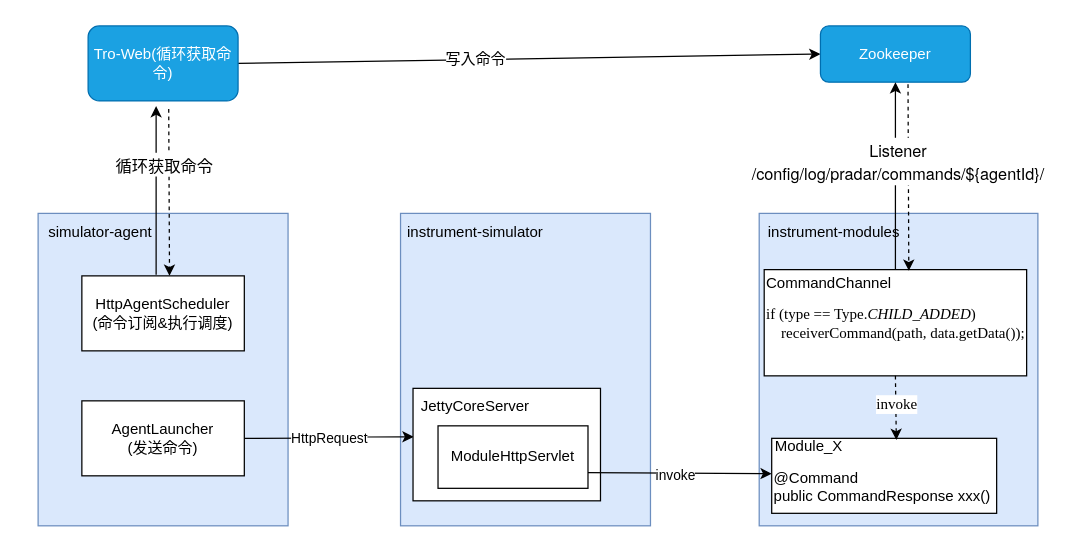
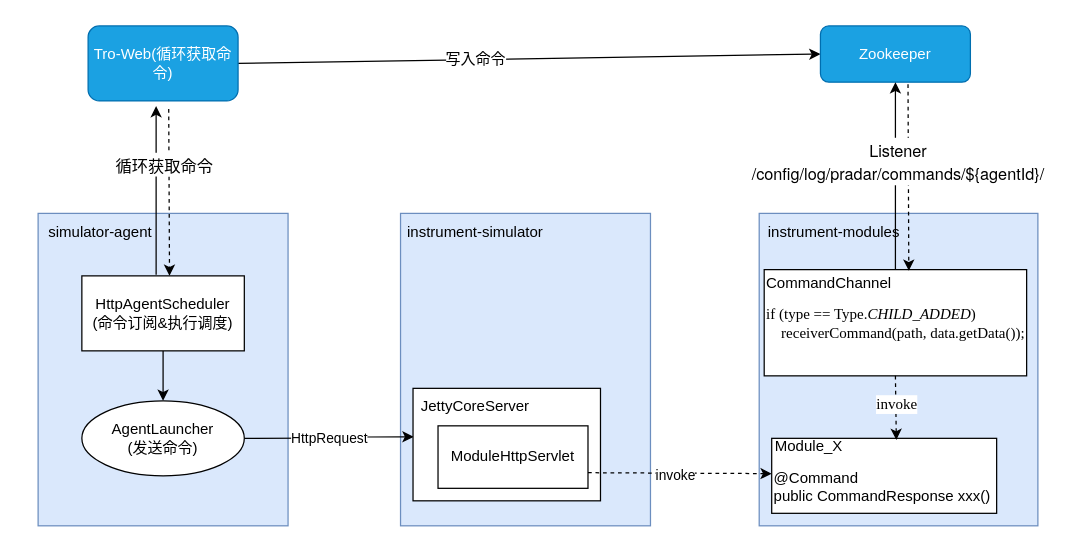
  <mxCell id="0" />
  <mxCell id="1" parent="0" />
  <mxCell id="2" value="" style="rounded=0;whiteSpace=wrap;html=1;fillColor=#dae8fc;strokeColor=#6c8ebf;" vertex="1" parent="1"><mxGeometry x="30" y="170" width="200" height="250" as="geometry" /></mxCell>
  <mxCell id="3" value="simulator-agent" style="text;html=1;strokeColor=none;fillColor=none;align=center;verticalAlign=middle;whiteSpace=wrap;rounded=0;" vertex="1" parent="1"><mxGeometry x="20" y="170" width="120" height="30" as="geometry" /></mxCell>
  <mxCell id="4" value="" style="rounded=0;whiteSpace=wrap;html=1;fillColor=#dae8fc;strokeColor=#6c8ebf;" vertex="1" parent="1"><mxGeometry x="320" y="170" width="200" height="250" as="geometry" /></mxCell>
  <mxCell id="5" value="instrument-simulator" style="text;html=1;strokeColor=none;fillColor=none;align=center;verticalAlign=middle;whiteSpace=wrap;rounded=0;" vertex="1" parent="1"><mxGeometry x="320" y="170" width="120" height="30" as="geometry" /></mxCell>
  <mxCell id="6" value="" style="rounded=0;whiteSpace=wrap;html=1;fillColor=#dae8fc;strokeColor=#6c8ebf;" vertex="1" parent="1"><mxGeometry x="607" y="170" width="223" height="250" as="geometry" /></mxCell>
  <mxCell id="7" value="instrument-modules" style="text;html=1;strokeColor=none;fillColor=none;align=center;verticalAlign=middle;whiteSpace=wrap;rounded=0;" vertex="1" parent="1"><mxGeometry x="607" y="170" width="120" height="30" as="geometry" /></mxCell>
+ <mxCell id="8" style="edgeStyle=orthogonalEdgeStyle;curved=1;rounded=0;orthogonalLoop=1;jettySize=auto;html=1;exitX=0.5;exitY=1;exitDx=0;exitDy=0;" edge="1" parent="1" source="9" target="14"><mxGeometry relative="1" as="geometry" /></mxCell>
  <mxCell id="9" value="HttpAgentScheduler&lt;br&gt;(命令订阅&amp;amp;执行调度)" style="rounded=0;whiteSpace=wrap;html=1;" vertex="1" parent="1"><mxGeometry x="65" y="220" width="130" height="60" as="geometry" /></mxCell>
  <mxCell id="10" style="edgeStyle=none;rounded=0;orthogonalLoop=1;jettySize=auto;html=1;exitX=1;exitY=0.5;exitDx=0;exitDy=0;entryX=0;entryY=0.5;entryDx=0;entryDy=0;fontFamily=Times New Roman;fontSize=12;" edge="1" parent="1" source="12" target="28"><mxGeometry relative="1" as="geometry" /></mxCell>
  <mxCell id="11" value="写入命令" style="edgeLabel;html=1;align=center;verticalAlign=middle;resizable=0;points=[];fontSize=12;fontFamily=Times New Roman;" vertex="1" connectable="0" parent="10"><mxGeometry x="-0.184" y="1" relative="1" as="geometry"><mxPoint y="1" as="offset" /></mxGeometry></mxCell>
  <mxCell id="12" value="Tro-Web(循环获取命令)" style="rounded=1;whiteSpace=wrap;html=1;fillColor=#1ba1e2;fontColor=#ffffff;strokeColor=#006EAF;" vertex="1" parent="1"><mxGeometry x="70" y="20" width="120" height="60" as="geometry" /></mxCell>
  <mxCell id="13" value="HttpRequest" style="edgeStyle=orthogonalEdgeStyle;curved=1;rounded=0;orthogonalLoop=1;jettySize=auto;html=1;exitX=1;exitY=0.5;exitDx=0;exitDy=0;entryX=0.003;entryY=0.431;entryDx=0;entryDy=0;entryPerimeter=0;" edge="1" parent="1" source="14" target="15"><mxGeometry relative="1" as="geometry"><mxPoint x="310" y="350" as="targetPoint" /></mxGeometry></mxCell>
- <mxCell id="14" value="AgentLauncher&lt;br&gt;(发送命令)" style="rounded=0;whiteSpace=wrap;html=1;" vertex="1" parent="1"><mxGeometry x="65" y="320" width="130" height="60" as="geometry" /></mxCell>
+ <mxCell id="14" value="AgentLauncher&lt;br&gt;(发送命令)" style="ellipse;whiteSpace=wrap;html=1;" vertex="1" parent="1"><mxGeometry x="65" y="320" width="130" height="60" as="geometry" /></mxCell>
  <mxCell id="15" value="" style="rounded=0;whiteSpace=wrap;html=1;" vertex="1" parent="1"><mxGeometry x="330" y="310" width="150" height="90" as="geometry" /></mxCell>
- <mxCell id="16" style="edgeStyle=none;rounded=0;orthogonalLoop=1;jettySize=auto;html=1;exitX=1;exitY=0.75;exitDx=0;exitDy=0;entryX=0;entryY=0;entryDx=0;entryDy=0;dashed=0;" edge="1" parent="1" source="18" target="23"><mxGeometry relative="1" as="geometry" /></mxCell>
+ <mxCell id="16" style="edgeStyle=none;rounded=0;orthogonalLoop=1;jettySize=auto;html=1;exitX=1;exitY=0.75;exitDx=0;exitDy=0;entryX=0;entryY=0;entryDx=0;entryDy=0;dashed=1;" edge="1" parent="1" source="18" target="23"><mxGeometry relative="1" as="geometry" /></mxCell>
  <mxCell id="17" value="invoke" style="edgeLabel;html=1;align=center;verticalAlign=middle;resizable=0;points=[];" vertex="1" connectable="0" parent="16"><mxGeometry x="-0.042" y="-2" relative="1" as="geometry"><mxPoint as="offset" /></mxGeometry></mxCell>
  <mxCell id="18" value="ModuleHttpServlet" style="rounded=0;whiteSpace=wrap;html=1;" vertex="1" parent="1"><mxGeometry x="350" y="340" width="120" height="50" as="geometry" /></mxCell>
  <mxCell id="19" value="JettyCoreServer" style="text;html=1;strokeColor=none;fillColor=none;align=center;verticalAlign=middle;whiteSpace=wrap;rounded=0;" vertex="1" parent="1"><mxGeometry x="350" y="310" width="60" height="30" as="geometry" /></mxCell>
  <mxCell id="20" value="" style="group" vertex="1" connectable="0" parent="1"><mxGeometry x="617" y="350" width="230" height="60" as="geometry" /></mxCell>
  <mxCell id="21" value="" style="rounded=0;whiteSpace=wrap;html=1;" vertex="1" parent="20"><mxGeometry width="180" height="60" as="geometry" /></mxCell>
  <mxCell id="22" value="Module_X" style="text;html=1;strokeColor=none;fillColor=none;align=center;verticalAlign=middle;whiteSpace=wrap;rounded=0;" vertex="1" parent="20"><mxGeometry width="60" height="14.118" as="geometry" /></mxCell>
  <mxCell id="23" value="@Command&lt;br&gt;&lt;div&gt;&lt;span&gt;public CommandResponse xxx()&lt;/span&gt;&lt;/div&gt;" style="text;html=1;strokeColor=none;fillColor=none;align=left;verticalAlign=middle;whiteSpace=wrap;rounded=0;" vertex="1" parent="20"><mxGeometry y="28.235" width="230" height="21.176" as="geometry" /></mxCell>
  <mxCell id="24" value="" style="group" vertex="1" connectable="0" parent="1"><mxGeometry x="611" y="215" width="230" height="85" as="geometry" /></mxCell>
  <mxCell id="25" value="&lt;p class=&quot;p1&quot; style=&quot;margin: 0px ; font-stretch: normal ; line-height: normal&quot;&gt;&lt;font style=&quot;font-size: 12px&quot; face=&quot;Times New Roman&quot;&gt;if (type == Type.&lt;i&gt;CHILD_ADDED&lt;/i&gt;)&lt;span class=&quot;Apple-converted-space&quot;&gt;&amp;nbsp;&lt;/span&gt;&lt;/font&gt;&lt;/p&gt;&lt;p class=&quot;p1&quot; style=&quot;margin: 0px ; font-stretch: normal ; line-height: normal&quot;&gt;&lt;font style=&quot;font-size: 12px&quot; face=&quot;Times New Roman&quot;&gt;&lt;span class=&quot;Apple-converted-space&quot;&gt;&amp;nbsp; &amp;nbsp; &lt;/span&gt;receiverCommand(path, data.getData());&lt;/font&gt;&lt;/p&gt;" style="rounded=0;whiteSpace=wrap;html=1;align=left;" vertex="1" parent="24"><mxGeometry width="210" height="85" as="geometry" /></mxCell>
  <mxCell id="26" value="CommandChannel" style="text;html=1;strokeColor=none;fillColor=none;align=center;verticalAlign=middle;whiteSpace=wrap;rounded=0;" vertex="1" parent="24"><mxGeometry x="22" y="1" width="60" height="20" as="geometry" /></mxCell>
  <mxCell id="27" style="edgeStyle=none;rounded=0;orthogonalLoop=1;jettySize=auto;html=1;exitX=0.584;exitY=1.039;exitDx=0;exitDy=0;exitPerimeter=0;entryX=0.551;entryY=0.01;entryDx=0;entryDy=0;entryPerimeter=0;dashed=1;" edge="1" parent="1" source="28" target="25"><mxGeometry relative="1" as="geometry"><mxPoint x="736.826" y="120" as="targetPoint" /></mxGeometry></mxCell>
  <mxCell id="28" value="Zookeeper" style="rounded=1;whiteSpace=wrap;html=1;fillColor=#1ba1e2;fontColor=#ffffff;strokeColor=#006EAF;" vertex="1" parent="1"><mxGeometry x="656" y="20" width="120" height="45" as="geometry" /></mxCell>
  <mxCell id="29" style="edgeStyle=none;rounded=0;orthogonalLoop=1;jettySize=auto;html=1;exitX=0.5;exitY=0;exitDx=0;exitDy=0;entryX=0.5;entryY=1;entryDx=0;entryDy=0;" edge="1" parent="1" source="25" target="28"><mxGeometry relative="1" as="geometry" /></mxCell>
  <mxCell id="30" value="&lt;p class=&quot;p1&quot; style=&quot;margin: 0px ; font-stretch: normal ; font-size: 13px ; line-height: normal ; font-family: &amp;#34;helvetica neue&amp;#34;&quot;&gt;Listener&lt;/p&gt;&lt;p class=&quot;p1&quot; style=&quot;margin: 0px ; font-stretch: normal ; font-size: 13px ; line-height: normal ; font-family: &amp;#34;helvetica neue&amp;#34;&quot;&gt;/config/log/pradar/commands/${agentId}/&lt;/p&gt;" style="edgeLabel;html=1;align=center;verticalAlign=middle;resizable=0;points=[];" vertex="1" connectable="0" parent="29"><mxGeometry x="0.174" y="-1" relative="1" as="geometry"><mxPoint as="offset" /></mxGeometry></mxCell>
  <mxCell id="31" style="edgeStyle=none;rounded=0;orthogonalLoop=1;jettySize=auto;html=1;exitX=0.5;exitY=1;exitDx=0;exitDy=0;entryX=0.554;entryY=0.021;entryDx=0;entryDy=0;entryPerimeter=0;dashed=1;fontFamily=Times New Roman;fontSize=12;" edge="1" parent="1" source="25" target="21"><mxGeometry relative="1" as="geometry" /></mxCell>
  <mxCell id="32" value="invoke" style="edgeLabel;html=1;align=center;verticalAlign=middle;resizable=0;points=[];fontSize=12;fontFamily=Times New Roman;" vertex="1" connectable="0" parent="31"><mxGeometry x="-0.114" relative="1" as="geometry"><mxPoint as="offset" /></mxGeometry></mxCell>
  <mxCell id="33" style="edgeStyle=none;rounded=0;orthogonalLoop=1;jettySize=auto;html=1;exitX=0.584;exitY=1.039;exitDx=0;exitDy=0;exitPerimeter=0;entryX=0.551;entryY=0.01;entryDx=0;entryDy=0;entryPerimeter=0;dashed=1;" edge="1" parent="1"><mxGeometry relative="1" as="geometry"><mxPoint x="135.14" y="220" as="targetPoint" /><mxPoint x="134.51" y="86.49" as="sourcePoint" /></mxGeometry></mxCell>
  <mxCell id="34" style="edgeStyle=none;rounded=0;orthogonalLoop=1;jettySize=auto;html=1;exitX=0.5;exitY=0;exitDx=0;exitDy=0;entryX=0.5;entryY=1;entryDx=0;entryDy=0;" edge="1" parent="1"><mxGeometry relative="1" as="geometry"><mxPoint x="124.43" y="219.15" as="sourcePoint" /><mxPoint x="124.43" y="84.15" as="targetPoint" /></mxGeometry></mxCell>
  <mxCell id="35" value="&lt;p class=&quot;p1&quot; style=&quot;margin: 0px ; font-stretch: normal ; font-size: 13px ; line-height: normal ; font-family: &amp;#34;helvetica neue&amp;#34;&quot;&gt;循环获取命令&lt;/p&gt;" style="edgeLabel;html=1;align=center;verticalAlign=middle;resizable=0;points=[];" vertex="1" connectable="0" parent="34"><mxGeometry x="0.174" y="-1" relative="1" as="geometry"><mxPoint x="5" y="-10" as="offset" /></mxGeometry></mxCell>
